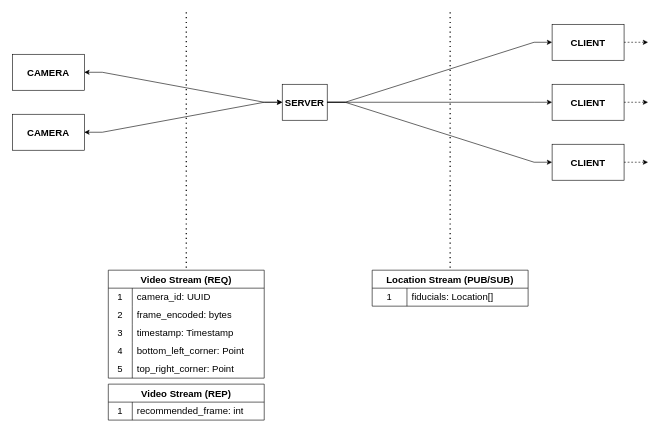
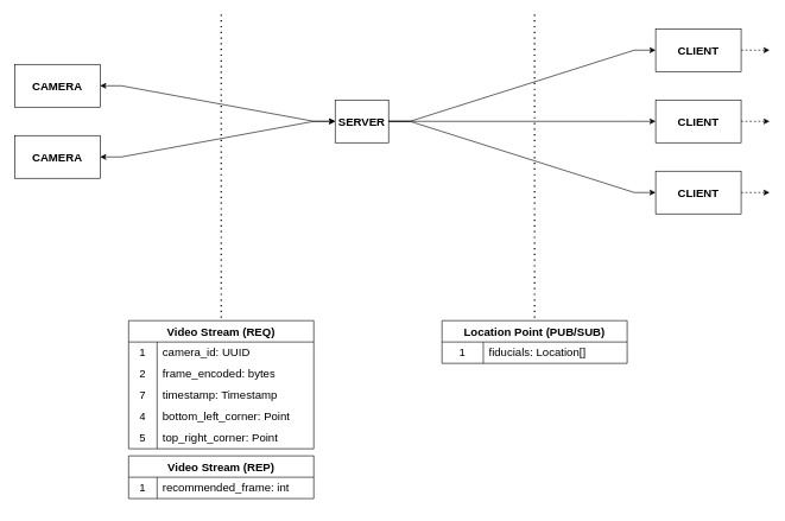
  <mxCell id="0" />
  <mxCell id="1" parent="0" />
  <mxCell id="2" value="&lt;div style=&quot;font-size: 16px;&quot;&gt;SERVER&lt;/div&gt;" style="rounded=0;whiteSpace=wrap;html=1;fontSize=16;fontStyle=1" parent="1" vertex="1"><mxGeometry x="470" y="140" width="75" height="60" as="geometry" /></mxCell>
  <mxCell id="3" value="CLIENT" style="rounded=0;whiteSpace=wrap;html=1;fontSize=16;fontStyle=1" parent="1" vertex="1"><mxGeometry x="920" y="140" width="120" height="60" as="geometry" /></mxCell>
  <mxCell id="4" value="CLIENT" style="rounded=0;whiteSpace=wrap;html=1;fontSize=16;fontStyle=1" parent="1" vertex="1"><mxGeometry x="920" y="40" width="120" height="60" as="geometry" /></mxCell>
  <mxCell id="5" value="CLIENT" style="rounded=0;whiteSpace=wrap;html=1;fontSize=16;fontStyle=1" parent="1" vertex="1"><mxGeometry x="920" y="240" width="120" height="60" as="geometry" /></mxCell>
  <mxCell id="6" value="CAMERA" style="rounded=0;whiteSpace=wrap;html=1;fontSize=16;fontStyle=1" parent="1" vertex="1"><mxGeometry x="20" y="190" width="120" height="60" as="geometry" /></mxCell>
  <mxCell id="7" value="CAMERA" style="rounded=0;whiteSpace=wrap;html=1;fontSize=16;fontStyle=1" parent="1" vertex="1"><mxGeometry x="20" y="90" width="120" height="60" as="geometry" /></mxCell>
  <mxCell id="8" value="" style="endArrow=classic;html=1;rounded=0;edgeStyle=entityRelationEdgeStyle;startArrow=classic;startFill=1;" parent="1" source="7" target="2" edge="1"><mxGeometry width="50" height="50" relative="1" as="geometry"><mxPoint x="400" y="290" as="sourcePoint" /><mxPoint x="450" y="240" as="targetPoint" /></mxGeometry></mxCell>
  <mxCell id="9" value="" style="endArrow=classic;html=1;rounded=0;edgeStyle=entityRelationEdgeStyle;startArrow=classic;startFill=1;" parent="1" source="6" target="2" edge="1"><mxGeometry width="50" height="50" relative="1" as="geometry"><mxPoint x="250" y="115" as="sourcePoint" /><mxPoint x="370" y="165" as="targetPoint" /></mxGeometry></mxCell>
  <mxCell id="10" value="" style="endArrow=classic;html=1;rounded=0;edgeStyle=entityRelationEdgeStyle;" parent="1" source="2" target="4" edge="1"><mxGeometry width="50" height="50" relative="1" as="geometry"><mxPoint x="270" y="125" as="sourcePoint" /><mxPoint x="390" y="175" as="targetPoint" /></mxGeometry></mxCell>
  <mxCell id="11" value="" style="endArrow=classic;html=1;rounded=0;edgeStyle=entityRelationEdgeStyle;" parent="1" source="2" target="3" edge="1"><mxGeometry width="50" height="50" relative="1" as="geometry"><mxPoint x="280" y="135" as="sourcePoint" /><mxPoint x="400" y="185" as="targetPoint" /></mxGeometry></mxCell>
  <mxCell id="12" value="" style="endArrow=classic;html=1;rounded=0;edgeStyle=entityRelationEdgeStyle;" parent="1" source="2" target="5" edge="1"><mxGeometry width="50" height="50" relative="1" as="geometry"><mxPoint x="290" y="145" as="sourcePoint" /><mxPoint x="410" y="195" as="targetPoint" /></mxGeometry></mxCell>
  <mxCell id="13" value="" style="endArrow=classic;html=1;rounded=0;dashed=1;" parent="1" source="4" edge="1"><mxGeometry width="50" height="50" relative="1" as="geometry"><mxPoint x="810" y="155" as="sourcePoint" /><mxPoint x="1080" y="70" as="targetPoint" /></mxGeometry></mxCell>
  <mxCell id="14" value="" style="endArrow=classic;html=1;rounded=0;dashed=1;" parent="1" source="3" edge="1"><mxGeometry width="50" height="50" relative="1" as="geometry"><mxPoint x="1050" y="80" as="sourcePoint" /><mxPoint x="1080" y="170" as="targetPoint" /></mxGeometry></mxCell>
  <mxCell id="15" value="" style="endArrow=classic;html=1;rounded=0;dashed=1;" parent="1" source="5" edge="1"><mxGeometry width="50" height="50" relative="1" as="geometry"><mxPoint x="1060" y="90" as="sourcePoint" /><mxPoint x="1080" y="270" as="targetPoint" /></mxGeometry></mxCell>
  <mxCell id="16" value="Video Stream (REQ)" style="shape=table;startSize=30;container=1;collapsible=0;childLayout=tableLayout;fixedRows=1;rowLines=0;fontStyle=1;strokeColor=default;fontSize=16;" parent="1" vertex="1"><mxGeometry x="180" y="450" width="260" height="180" as="geometry" /></mxCell>
  <mxCell id="17" value="" style="shape=tableRow;horizontal=0;startSize=0;swimlaneHead=0;swimlaneBody=0;top=0;left=0;bottom=0;right=0;collapsible=0;dropTarget=0;fillColor=none;points=[[0,0.5],[1,0.5]];portConstraint=eastwest;strokeColor=inherit;fontSize=16;" parent="16" vertex="1"><mxGeometry y="30" width="260" height="30" as="geometry" /></mxCell>
  <mxCell id="18" value="1" style="shape=partialRectangle;html=1;whiteSpace=wrap;connectable=0;fillColor=none;top=0;left=0;bottom=0;right=0;overflow=hidden;pointerEvents=1;strokeColor=inherit;fontSize=16;" parent="17" vertex="1"><mxGeometry width="40" height="30" as="geometry"><mxRectangle width="40" height="30" as="alternateBounds" /></mxGeometry></mxCell>
  <mxCell id="19" value="camera_id: UUID" style="shape=partialRectangle;html=1;whiteSpace=wrap;connectable=0;fillColor=none;top=0;left=0;bottom=0;right=0;align=left;spacingLeft=6;overflow=hidden;strokeColor=inherit;fontSize=16;" parent="17" vertex="1"><mxGeometry x="40" width="220" height="30" as="geometry"><mxRectangle width="220" height="30" as="alternateBounds" /></mxGeometry></mxCell>
  <mxCell id="20" value="" style="shape=tableRow;horizontal=0;startSize=0;swimlaneHead=0;swimlaneBody=0;top=0;left=0;bottom=0;right=0;collapsible=0;dropTarget=0;fillColor=none;points=[[0,0.5],[1,0.5]];portConstraint=eastwest;strokeColor=inherit;fontSize=16;" parent="16" vertex="1"><mxGeometry y="60" width="260" height="30" as="geometry" /></mxCell>
  <mxCell id="21" value="2" style="shape=partialRectangle;html=1;whiteSpace=wrap;connectable=0;fillColor=none;top=0;left=0;bottom=0;right=0;overflow=hidden;strokeColor=inherit;fontSize=16;" parent="20" vertex="1"><mxGeometry width="40" height="30" as="geometry"><mxRectangle width="40" height="30" as="alternateBounds" /></mxGeometry></mxCell>
  <mxCell id="22" value="frame_encoded: bytes" style="shape=partialRectangle;html=1;whiteSpace=wrap;connectable=0;fillColor=none;top=0;left=0;bottom=0;right=0;align=left;spacingLeft=6;overflow=hidden;strokeColor=inherit;fontSize=16;" parent="20" vertex="1"><mxGeometry x="40" width="220" height="30" as="geometry"><mxRectangle width="220" height="30" as="alternateBounds" /></mxGeometry></mxCell>
  <mxCell id="23" style="shape=tableRow;horizontal=0;startSize=0;swimlaneHead=0;swimlaneBody=0;top=0;left=0;bottom=0;right=0;collapsible=0;dropTarget=0;fillColor=none;points=[[0,0.5],[1,0.5]];portConstraint=eastwest;strokeColor=inherit;fontSize=16;" parent="16" vertex="1"><mxGeometry y="90" width="260" height="30" as="geometry" /></mxCell>
- <mxCell id="24" value="3" style="shape=partialRectangle;html=1;whiteSpace=wrap;connectable=0;fillColor=none;top=0;left=0;bottom=0;right=0;overflow=hidden;strokeColor=inherit;fontSize=16;" parent="23" vertex="1"><mxGeometry width="40" height="30" as="geometry"><mxRectangle width="40" height="30" as="alternateBounds" /></mxGeometry></mxCell>
+ <mxCell id="24" value="7" style="shape=partialRectangle;html=1;whiteSpace=wrap;connectable=0;fillColor=none;top=0;left=0;bottom=0;right=0;overflow=hidden;strokeColor=inherit;fontSize=16;" parent="23" vertex="1"><mxGeometry width="40" height="30" as="geometry"><mxRectangle width="40" height="30" as="alternateBounds" /></mxGeometry></mxCell>
  <mxCell id="25" value="timestamp: Timestamp" style="shape=partialRectangle;html=1;whiteSpace=wrap;connectable=0;fillColor=none;top=0;left=0;bottom=0;right=0;align=left;spacingLeft=6;overflow=hidden;strokeColor=inherit;fontSize=16;" parent="23" vertex="1"><mxGeometry x="40" width="220" height="30" as="geometry"><mxRectangle width="220" height="30" as="alternateBounds" /></mxGeometry></mxCell>
  <mxCell id="26" style="shape=tableRow;horizontal=0;startSize=0;swimlaneHead=0;swimlaneBody=0;top=0;left=0;bottom=0;right=0;collapsible=0;dropTarget=0;fillColor=none;points=[[0,0.5],[1,0.5]];portConstraint=eastwest;strokeColor=inherit;fontSize=16;" parent="16" vertex="1"><mxGeometry y="120" width="260" height="30" as="geometry" /></mxCell>
  <mxCell id="27" value="4" style="shape=partialRectangle;html=1;whiteSpace=wrap;connectable=0;fillColor=none;top=0;left=0;bottom=0;right=0;overflow=hidden;strokeColor=inherit;fontSize=16;" parent="26" vertex="1"><mxGeometry width="40" height="30" as="geometry"><mxRectangle width="40" height="30" as="alternateBounds" /></mxGeometry></mxCell>
  <mxCell id="28" value="bottom_left_corner: Point" style="shape=partialRectangle;html=1;whiteSpace=wrap;connectable=0;fillColor=none;top=0;left=0;bottom=0;right=0;align=left;spacingLeft=6;overflow=hidden;strokeColor=inherit;fontSize=16;" parent="26" vertex="1"><mxGeometry x="40" width="220" height="30" as="geometry"><mxRectangle width="220" height="30" as="alternateBounds" /></mxGeometry></mxCell>
  <mxCell id="29" style="shape=tableRow;horizontal=0;startSize=0;swimlaneHead=0;swimlaneBody=0;top=0;left=0;bottom=0;right=0;collapsible=0;dropTarget=0;fillColor=none;points=[[0,0.5],[1,0.5]];portConstraint=eastwest;strokeColor=inherit;fontSize=16;" parent="16" vertex="1"><mxGeometry y="150" width="260" height="30" as="geometry" /></mxCell>
  <mxCell id="30" value="5" style="shape=partialRectangle;html=1;whiteSpace=wrap;connectable=0;fillColor=none;top=0;left=0;bottom=0;right=0;overflow=hidden;strokeColor=inherit;fontSize=16;" parent="29" vertex="1"><mxGeometry width="40" height="30" as="geometry"><mxRectangle width="40" height="30" as="alternateBounds" /></mxGeometry></mxCell>
  <mxCell id="31" value="top_right_corner: Point" style="shape=partialRectangle;html=1;whiteSpace=wrap;connectable=0;fillColor=none;top=0;left=0;bottom=0;right=0;align=left;spacingLeft=6;overflow=hidden;strokeColor=inherit;fontSize=16;" parent="29" vertex="1"><mxGeometry x="40" width="220" height="30" as="geometry"><mxRectangle width="220" height="30" as="alternateBounds" /></mxGeometry></mxCell>
  <mxCell id="32" value="" style="shape=tableRow;horizontal=0;startSize=0;swimlaneHead=0;swimlaneBody=0;top=0;left=0;bottom=0;right=0;collapsible=0;dropTarget=0;fillColor=none;points=[[0,0.5],[1,0.5]];portConstraint=eastwest;strokeColor=inherit;fontSize=16;" parent="1" vertex="1"><mxGeometry x="220" y="650" width="180" height="30" as="geometry" /></mxCell>
  <mxCell id="33" value="" style="shape=tableRow;horizontal=0;startSize=0;swimlaneHead=0;swimlaneBody=0;top=0;left=0;bottom=0;right=0;collapsible=0;dropTarget=0;fillColor=none;points=[[0,0.5],[1,0.5]];portConstraint=eastwest;strokeColor=inherit;fontSize=16;" parent="1" vertex="1"><mxGeometry x="220" y="680" width="180" height="30" as="geometry" /></mxCell>
- <mxCell id="34" value="Location Stream (PUB/SUB)" style="shape=table;startSize=30;container=1;collapsible=0;childLayout=tableLayout;fixedRows=1;rowLines=0;fontStyle=1;strokeColor=default;fontSize=16;" parent="1" vertex="1"><mxGeometry x="620" y="450" width="260" height="60" as="geometry" /></mxCell>
+ <mxCell id="34" value="Location Point (PUB/SUB)" style="shape=table;startSize=30;container=1;collapsible=0;childLayout=tableLayout;fixedRows=1;rowLines=0;fontStyle=1;strokeColor=default;fontSize=16;" parent="1" vertex="1"><mxGeometry x="620" y="450" width="260" height="60" as="geometry" /></mxCell>
  <mxCell id="35" value="" style="shape=tableRow;horizontal=0;startSize=0;swimlaneHead=0;swimlaneBody=0;top=0;left=0;bottom=0;right=0;collapsible=0;dropTarget=0;fillColor=none;points=[[0,0.5],[1,0.5]];portConstraint=eastwest;strokeColor=inherit;fontSize=16;" parent="34" vertex="1"><mxGeometry y="30" width="260" height="30" as="geometry" /></mxCell>
  <mxCell id="36" value="1" style="shape=partialRectangle;html=1;whiteSpace=wrap;connectable=0;fillColor=none;top=0;left=0;bottom=0;right=0;overflow=hidden;pointerEvents=1;strokeColor=inherit;fontSize=16;" parent="35" vertex="1"><mxGeometry width="58" height="30" as="geometry"><mxRectangle width="58" height="30" as="alternateBounds" /></mxGeometry></mxCell>
  <mxCell id="37" value="fiducials: Location[]" style="shape=partialRectangle;html=1;whiteSpace=wrap;connectable=0;fillColor=none;top=0;left=0;bottom=0;right=0;align=left;spacingLeft=6;overflow=hidden;strokeColor=inherit;fontSize=16;" parent="35" vertex="1"><mxGeometry x="58" width="202" height="30" as="geometry"><mxRectangle width="202" height="30" as="alternateBounds" /></mxGeometry></mxCell>
  <mxCell id="38" value="Video Stream (REP)" style="shape=table;startSize=30;container=1;collapsible=0;childLayout=tableLayout;fixedRows=1;rowLines=0;fontStyle=1;strokeColor=default;fontSize=16;" parent="1" vertex="1"><mxGeometry x="180" y="640" width="260" height="60" as="geometry" /></mxCell>
  <mxCell id="39" value="" style="shape=tableRow;horizontal=0;startSize=0;swimlaneHead=0;swimlaneBody=0;top=0;left=0;bottom=0;right=0;collapsible=0;dropTarget=0;fillColor=none;points=[[0,0.5],[1,0.5]];portConstraint=eastwest;strokeColor=inherit;fontSize=16;" parent="38" vertex="1"><mxGeometry y="30" width="260" height="30" as="geometry" /></mxCell>
  <mxCell id="40" value="1" style="shape=partialRectangle;html=1;whiteSpace=wrap;connectable=0;fillColor=none;top=0;left=0;bottom=0;right=0;overflow=hidden;pointerEvents=1;strokeColor=inherit;fontSize=16;" parent="39" vertex="1"><mxGeometry width="40" height="30" as="geometry"><mxRectangle width="40" height="30" as="alternateBounds" /></mxGeometry></mxCell>
  <mxCell id="41" value="recommended_frame: int" style="shape=partialRectangle;html=1;whiteSpace=wrap;connectable=0;fillColor=none;top=0;left=0;bottom=0;right=0;align=left;spacingLeft=6;overflow=hidden;strokeColor=inherit;fontSize=16;" parent="39" vertex="1"><mxGeometry x="40" width="220" height="30" as="geometry"><mxRectangle width="220" height="30" as="alternateBounds" /></mxGeometry></mxCell>
  <mxCell id="42" value="" style="endArrow=none;dashed=1;html=1;dashPattern=1 3;strokeWidth=2;rounded=0;fontSize=16;entryX=0.5;entryY=0;entryDx=0;entryDy=0;" parent="1" target="16" edge="1"><mxGeometry width="50" height="50" relative="1" as="geometry"><mxPoint x="310" y="20" as="sourcePoint" /><mxPoint x="450" y="360" as="targetPoint" /></mxGeometry></mxCell>
  <mxCell id="43" value="" style="endArrow=none;dashed=1;html=1;dashPattern=1 3;strokeWidth=2;rounded=0;fontSize=16;entryX=0.5;entryY=0;entryDx=0;entryDy=0;" parent="1" target="34" edge="1"><mxGeometry width="50" height="50" relative="1" as="geometry"><mxPoint x="750" y="20" as="sourcePoint" /><mxPoint x="450" y="360" as="targetPoint" /></mxGeometry></mxCell>
